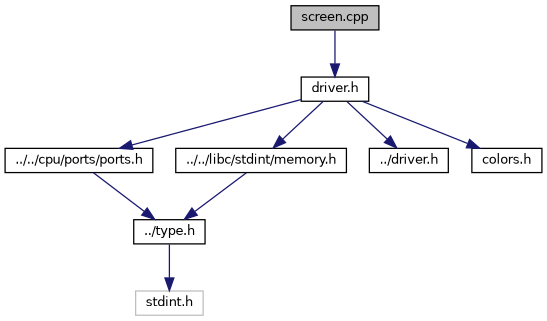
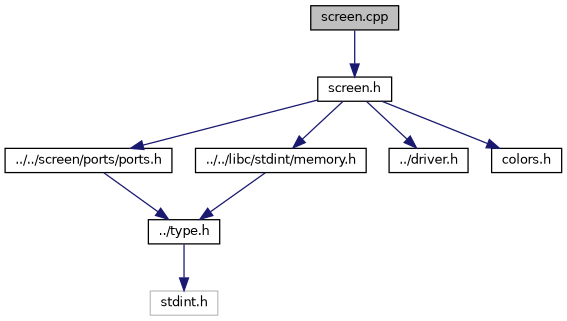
  digraph {
    node [color=black fillcolor=white fontname=Helvetica fontsize=10 shape=record style=filled]
    edge [color=midnightblue fontname=Helvetica fontsize=10 labelfontname=Helvetica labelfontsize=10 style=solid]
    n1 [fillcolor=grey75 fontcolor=black height=0.2 label="screen.cpp" width=0.4]
-   n2 [height=0.2 label="driver.h" width=0.4]
-   n3 [height=0.2 label="../../cpu/ports/ports.h" width=0.4]
+   n2 [height=0.2 label="screen.h" width=0.4]
+   n3 [height=0.2 label="../../screen/ports/ports.h" width=0.4]
    n4 [height=0.2 label="../../libc/stdint/memory.h" width=0.4]
    n5 [height=0.2 label="../driver.h" width=0.4]
    n6 [height=0.2 label="colors.h" width=0.4]
    n7 [height=0.2 label="../type.h" width=0.4]
    n8 [color=grey75 height=0.2 label="stdint.h" width=0.4]
    n1 -> n2
    n2 -> n3
    n2 -> n4
    n2 -> n5
    n2 -> n6
    n3 -> n7
    n4 -> n7
    n7 -> n8
  }
